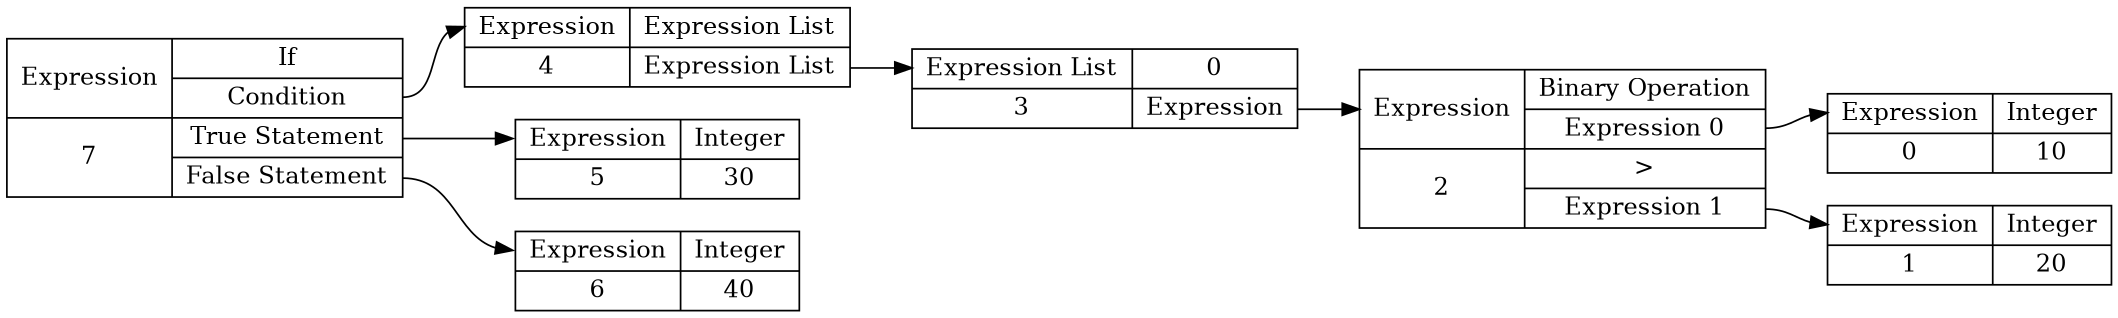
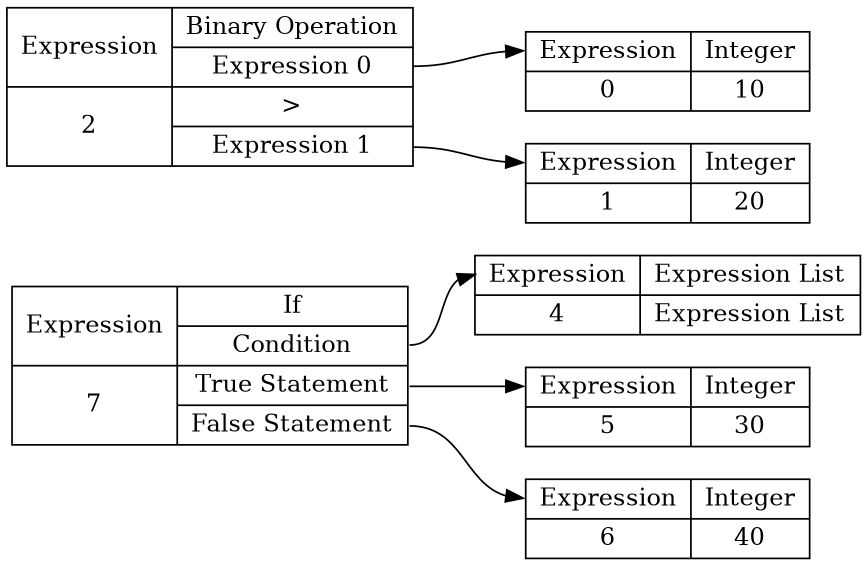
  digraph {
    rankdir=LR
    node [shape=record]
    edge [headport=ptr]
    n1 [label="{ { <ptr> Expression | 7 } |{ If | <cond> Condition | <tstmt> True Statement | <fstmt> False Statement } } "]
    n2 [label="{ { <ptr> Expression | 4 } |{ Expression List | <explist> Expression List} }"]
    n3 [label="{ { <ptr> Expression | 5 } |{ Integer | 30 } }"]
    n4 [label="{ { <ptr> Expression | 6 } |{ Integer | 40 } }"]
-   n5 [label="{ { <ptr> Expression List | 3 } | { 0 | <pos0> Expression } }"]
    n6 [label="{ { <ptr> Expression | 2 } |{ Binary Operation | <exp0> Expression 0 | \> | <exp1> Expression 1} }"]
    n7 [label="{ { <ptr> Expression | 0 } |{ Integer | 10 } }"]
    n8 [label="{ { <ptr> Expression | 1 } |{ Integer | 20 } }"]
    n1 -> n2 [tailport=cond]
    n1 -> n3 [tailport=tstmt]
    n1 -> n4 [tailport=fstmt]
-   n2 -> n5 [tailport=explist]
-   n5 -> n6 [tailport=pos0]
    n6 -> n7 [tailport=exp0]
    n6 -> n8 [tailport=exp1]
  }
